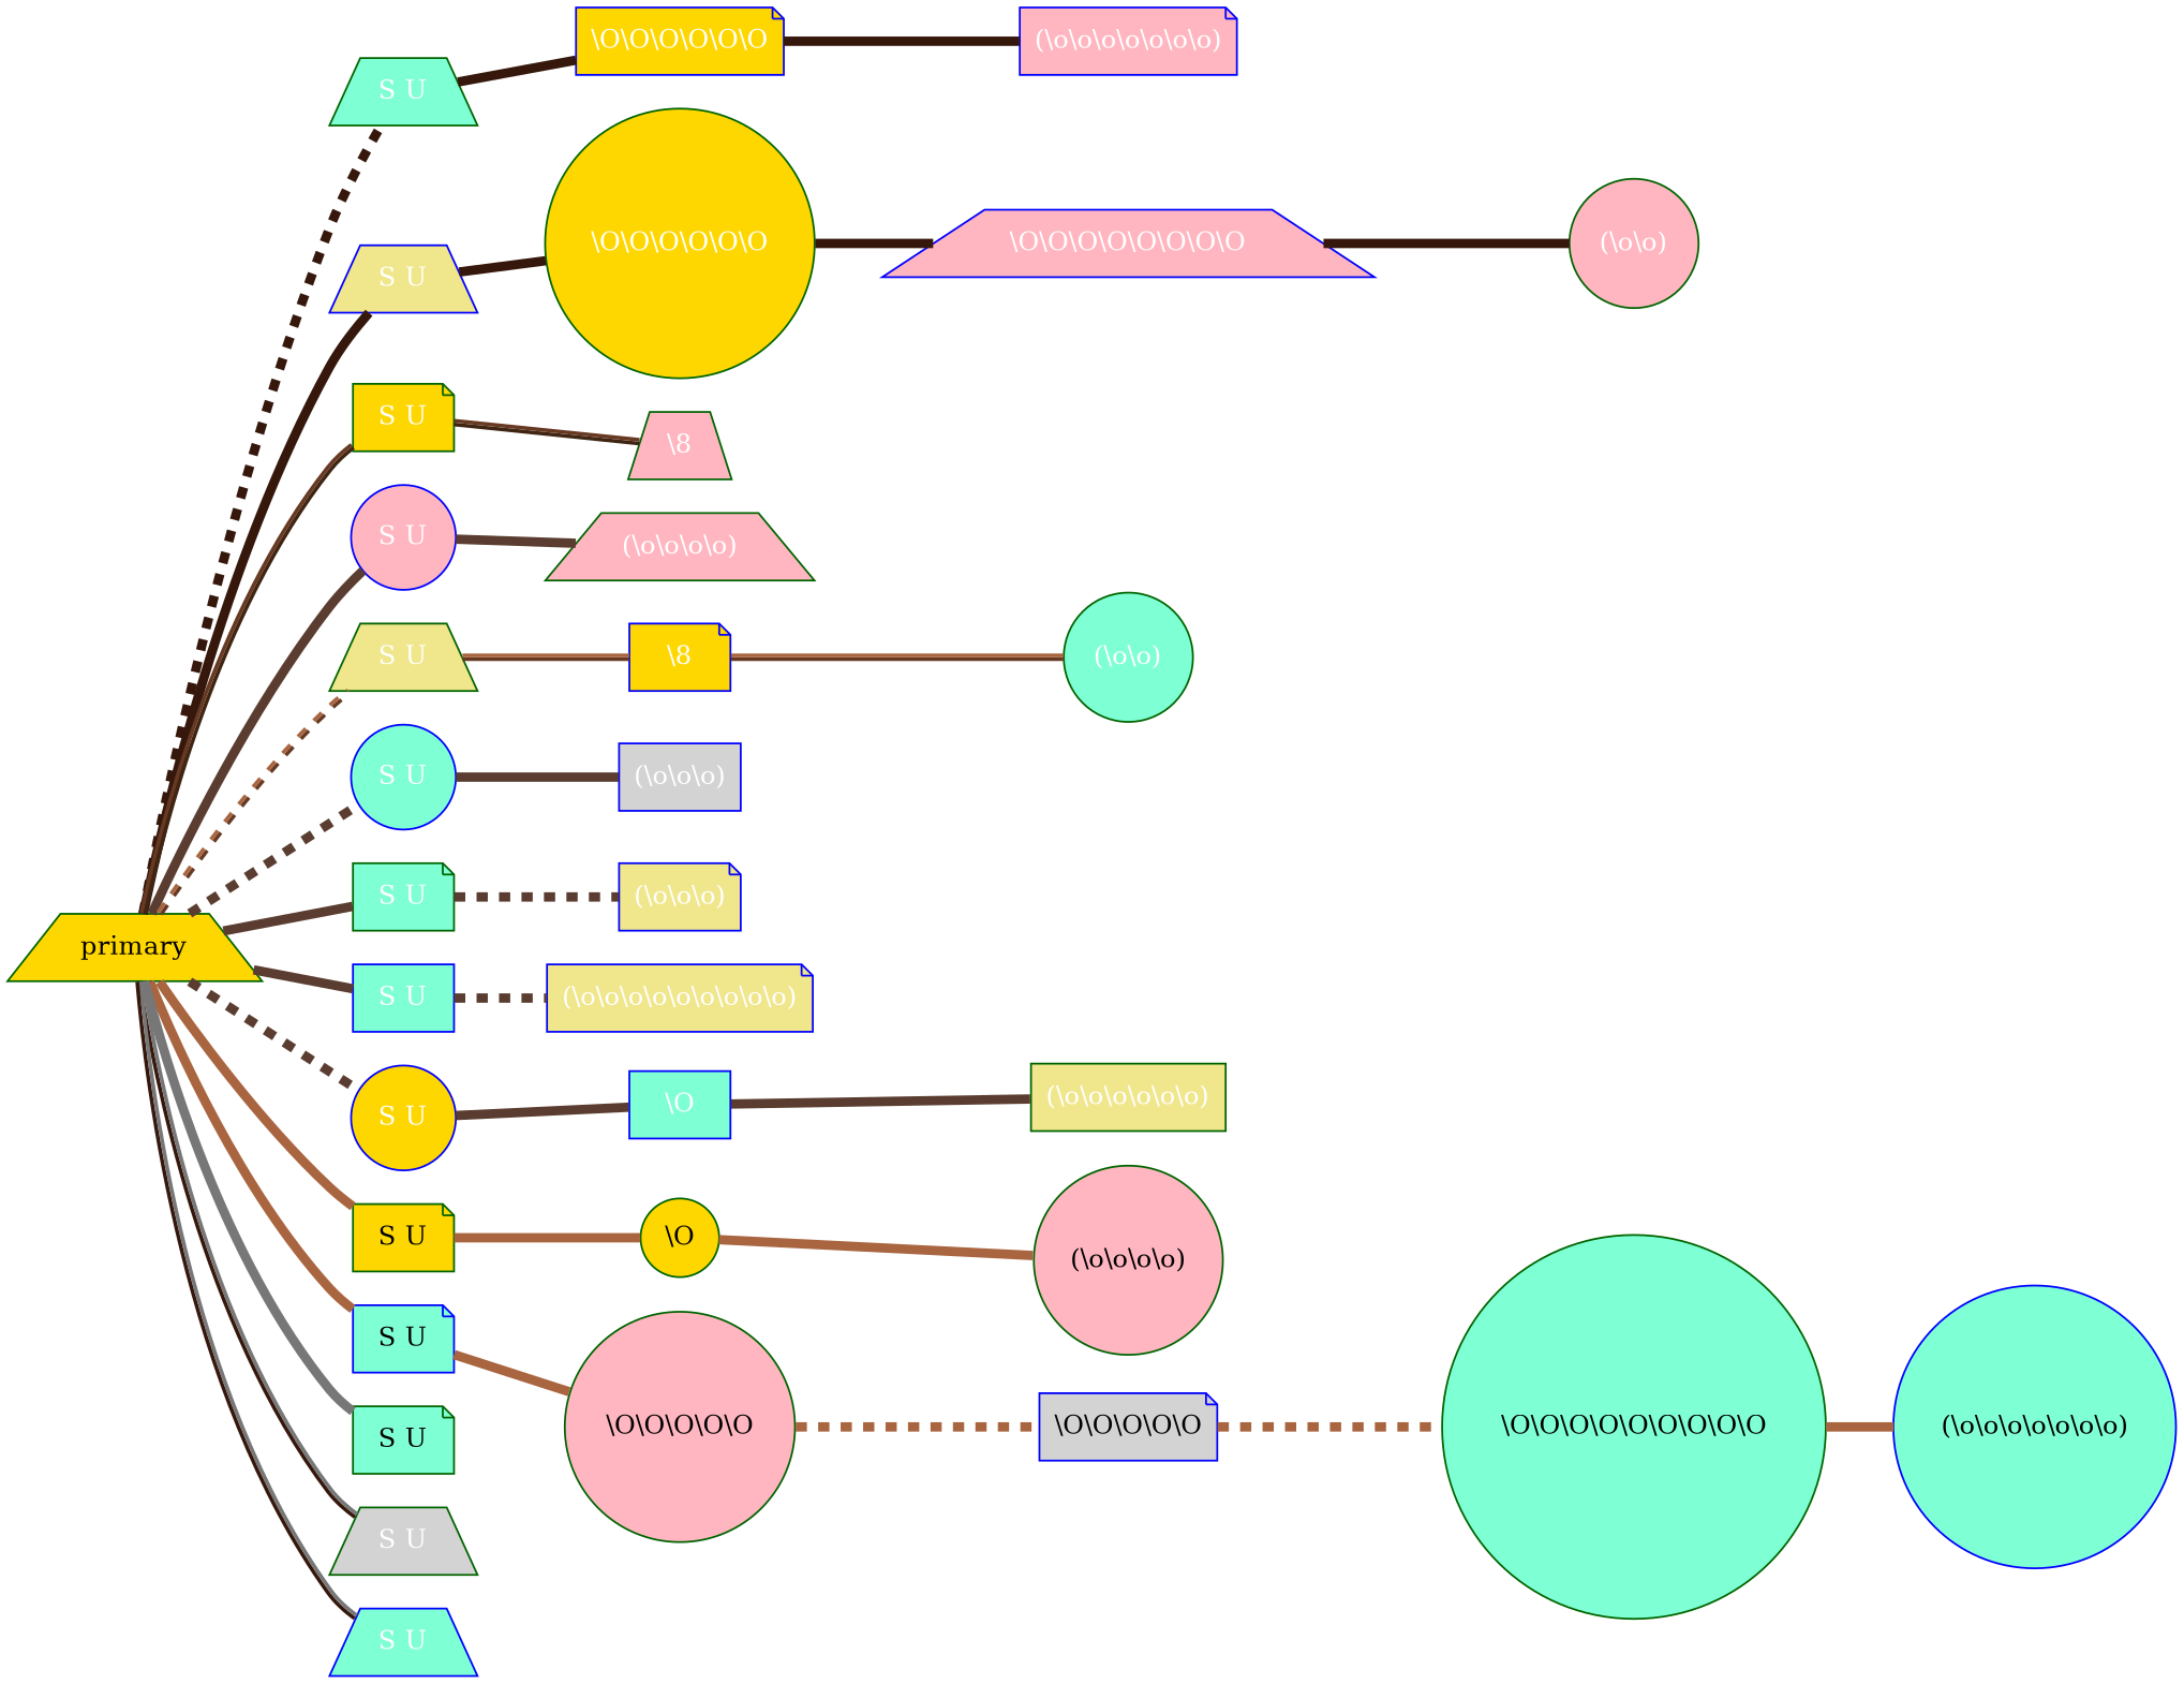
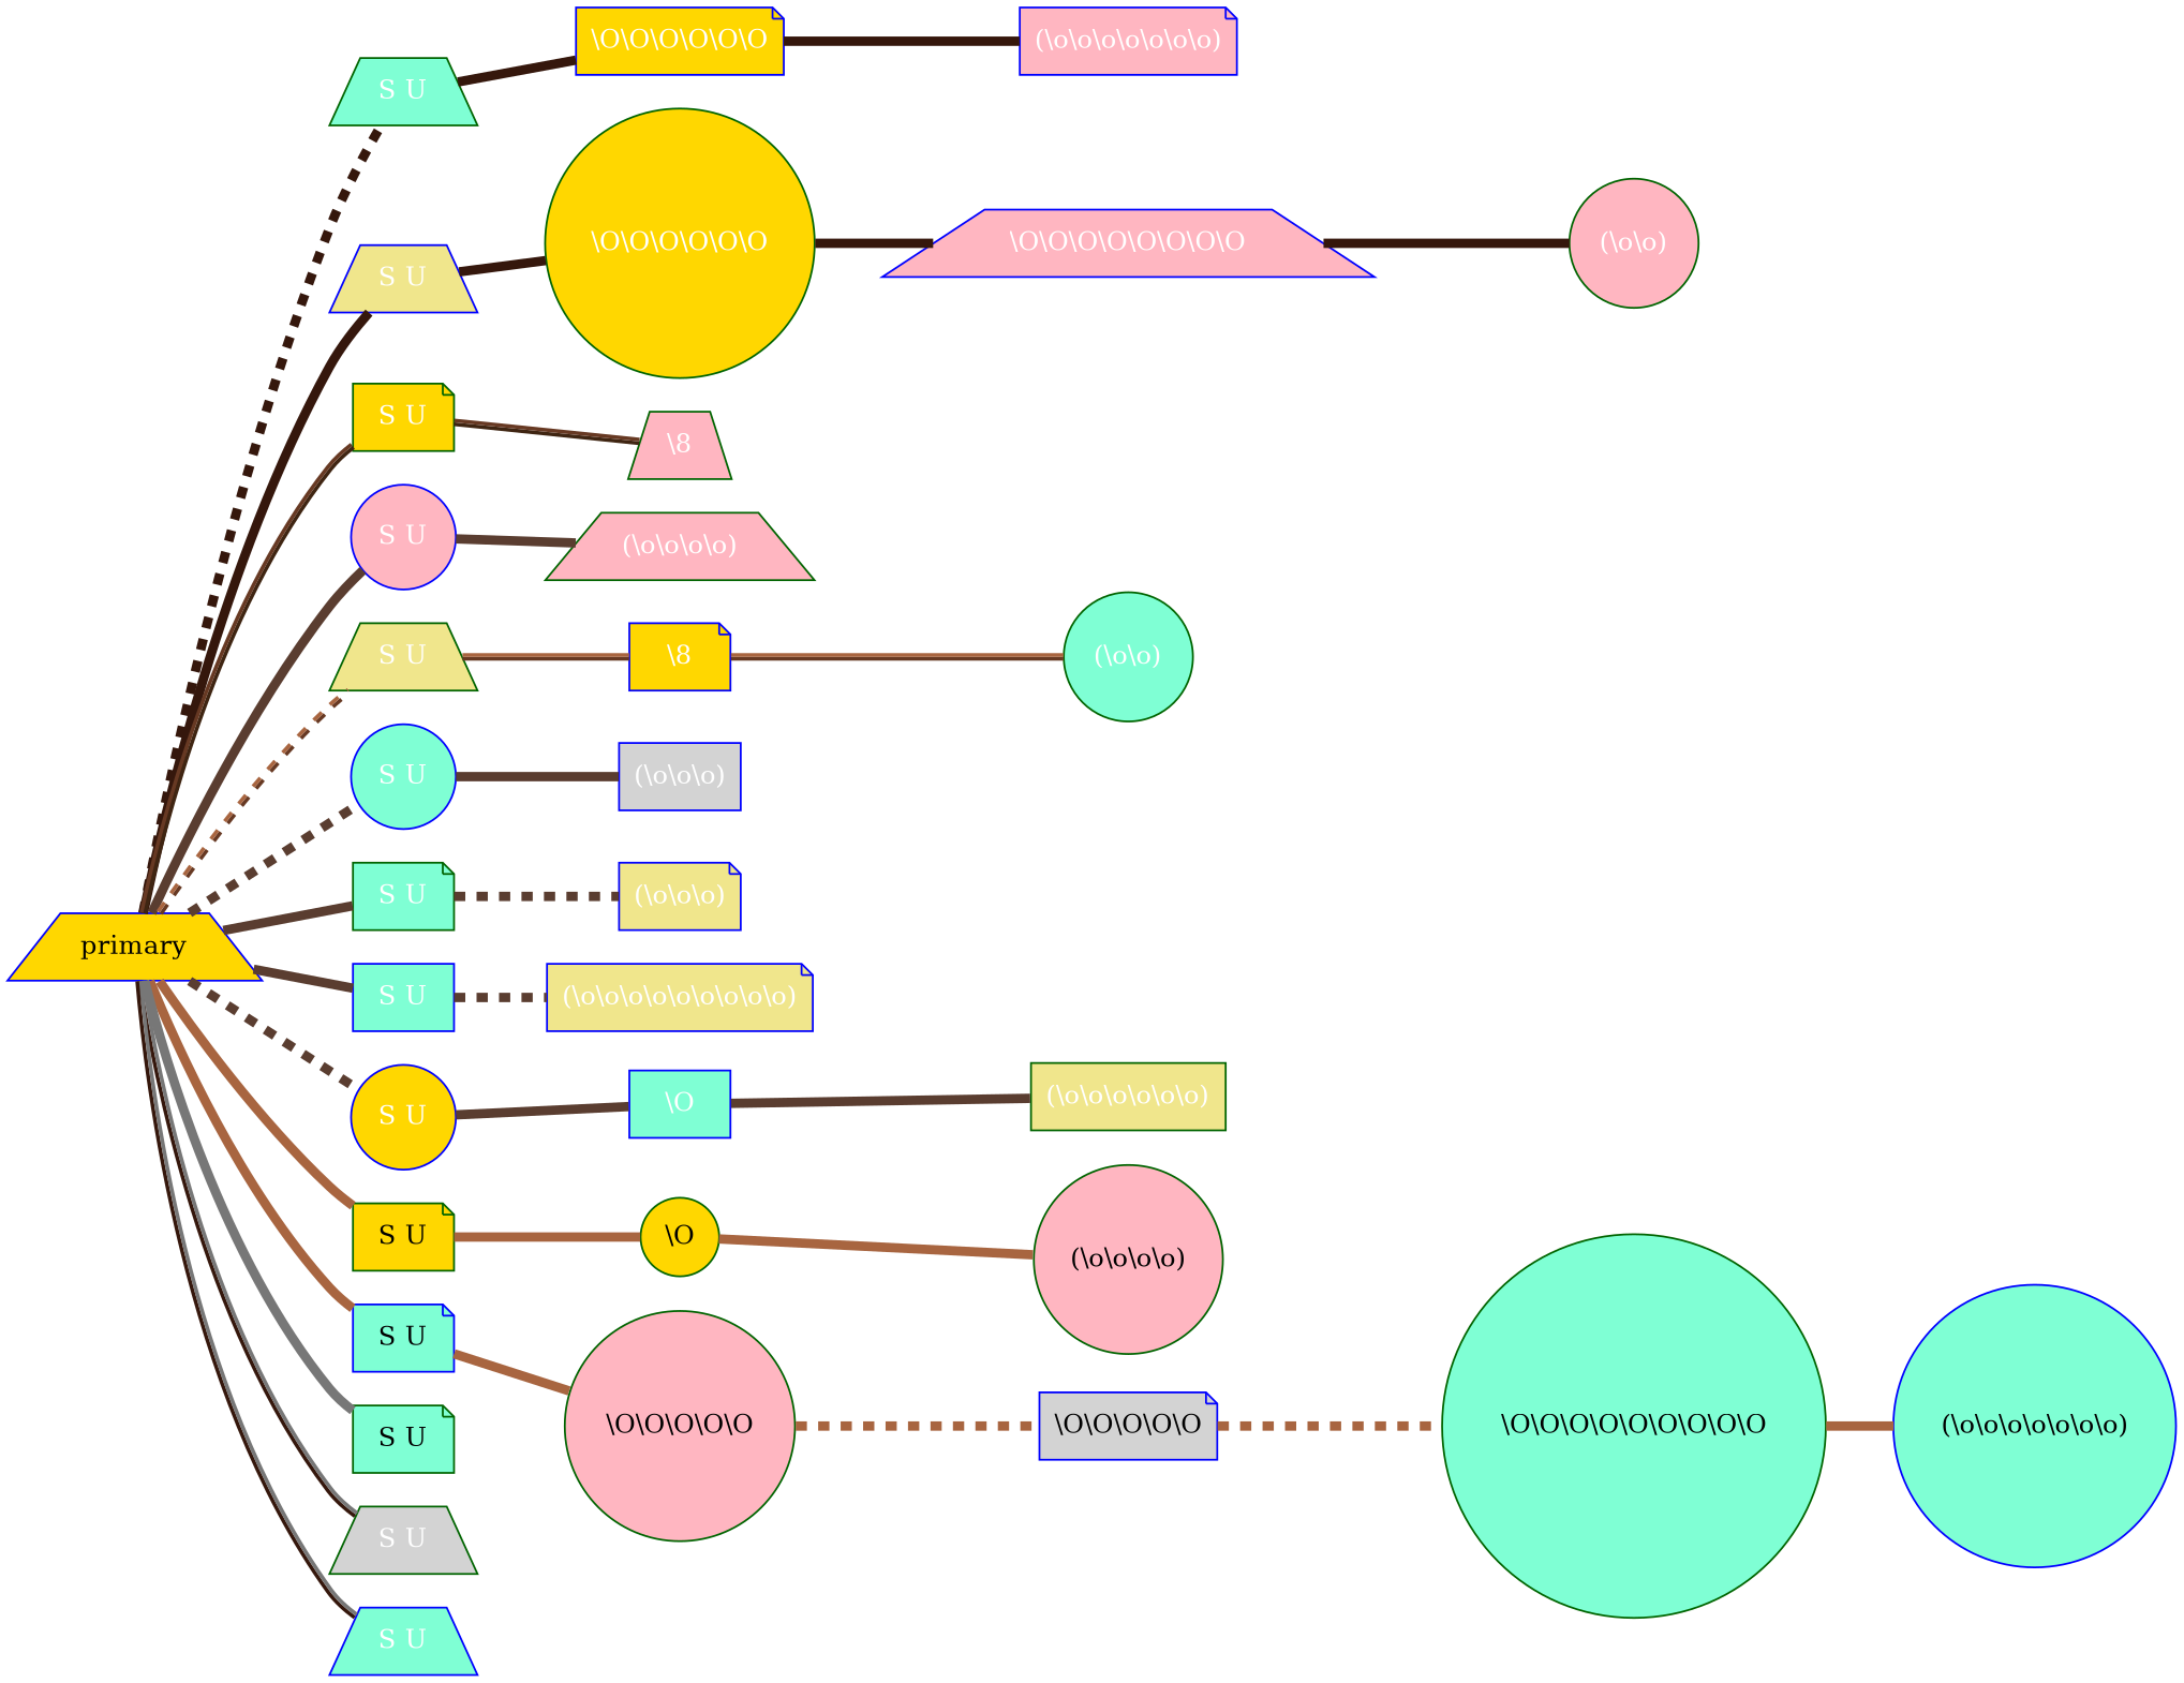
  graph {
    rankdir=LR
    node [fillcolor=aquamarine fontcolor="#ffffff" qtype=knot_node style=filled color=darkgreen shape=note knot_spin=Z]
    edge [color="#5A3D30" penwidth=5 qtype=knot_link style=bold]
    n1 [label="S U" pendant_attach=U pendant_colors="#35170C" pendant_length=31.5 pendant_ply=S qtype=pendant_node shape=trapezium knot_spin=""]
    n2 [fillcolor=gold knot_position=16.0 knot_type=S knot_value=6 label="\\O\\O\\O\\O\\O\\O" color=blue]
-   primary [fillcolor=gold shape=trapezium fontcolor="" qtype="" knot_spin=""]
+   primary [fillcolor=gold color=blue shape=trapezium fontcolor="" qtype="" knot_spin=""]
    n4 [fillcolor=khaki label="S U" pendant_attach=U pendant_colors="#35170C" pendant_length=29.0 pendant_ply=S qtype=pendant_node color=blue shape=trapezium knot_spin=""]
    n5 [fillcolor=gold label="S U" pendant_attach=U pendant_colors="#3F2512:#673923" pendant_length=57.0 pendant_ply=S qtype=pendant_node knot_spin=""]
    n6 [fillcolor=lightpink label="S U" pendant_attach=U pendant_colors="#5A3D30" pendant_length=46.0 pendant_ply=S qtype=pendant_node color=blue shape=circle knot_spin=""]
    n7 [fillcolor=khaki label="S U" pendant_attach=U pendant_colors="#673923:#A86540" pendant_length=46.0 pendant_ply=S qtype=pendant_node shape=trapezium knot_spin=""]
    n8 [label="S U" pendant_attach=U pendant_colors="#5A3D30" pendant_length=43.0 pendant_ply=S qtype=pendant_node color=blue shape=circle knot_spin=""]
    n9 [label="S U" pendant_attach=U pendant_colors="#5A3D30" pendant_length=39.5 pendant_ply=S qtype=pendant_node knot_spin=""]
    n10 [label="S U" pendant_attach=U pendant_colors="#5A3D30" pendant_length=50.0 pendant_ply=S qtype=pendant_node color=blue shape=box knot_spin=""]
    n11 [fillcolor=gold label="S U" pendant_attach=U pendant_colors="#5A3D30" pendant_length=46.0 pendant_ply=S qtype=pendant_node color=blue shape=circle knot_spin=""]
    n12 [fillcolor=gold fontcolor="#000000" label="S U" pendant_attach=U pendant_colors="#A86540" pendant_length=57.0 pendant_ply=S qtype=pendant_node knot_spin=""]
    n13 [fontcolor="#000000" label="S U" pendant_attach=U pendant_colors="#A86540" pendant_length=24.0 pendant_ply=S qtype=pendant_node color=blue knot_spin=""]
    n14 [fontcolor="#000000" label="S U" pendant_attach=U pendant_colors="#777777" pendant_length=0.5 pendant_ply=S qtype=pendant_node knot_spin=""]
    n15 [fillcolor=lightgrey label="S U" pendant_attach=U pendant_colors="#35170C:#777777" pendant_length=12.5 pendant_ply=S qtype=pendant_node shape=trapezium knot_spin=""]
    n16 [label="S U" pendant_attach=U pendant_colors="#35170C:#777777" pendant_length=1.5 pendant_ply=S qtype=pendant_node color=blue shape=trapezium knot_spin=""]
    n17 [fillcolor=lightpink knot_position=29.5 knot_type=L knot_value=7 label="(\\o\\o\\o\\o\\o\\o\\o)" color=blue]
    n18 [fillcolor=gold knot_position=8.0 knot_type=S knot_value=6 label="\\O\\O\\O\\O\\O\\O" shape=circle]
    n19 [fillcolor=lightpink knot_position=16.0 knot_type=S knot_value=8 label="\\O\\O\\O\\O\\O\\O\\O\\O" color=blue shape=trapezium]
    n20 [fillcolor=lightpink knot_position=25.0 knot_type=L knot_value=2 label="(\\o\\o)" shape=circle]
    n21 [fillcolor=lightpink knot_position=33.0 knot_type=E knot_value=1 label="\\8" shape=trapezium]
    n22 [fillcolor=lightpink knot_position=25.0 knot_type=L knot_value=4 label="(\\o\\o\\o\\o)" shape=trapezium]
    n23 [fillcolor=gold knot_position=16.0 knot_type=E knot_value=1 label="\\8" color=blue]
    n24 [knot_position=31.5 knot_type=L knot_value=2 label="(\\o\\o)" shape=circle]
    n25 [fillcolor=lightgrey knot_position=24.0 knot_type=L knot_value=3 label="(\\o\\o\\o)" color=blue shape=box]
    n26 [fillcolor=khaki knot_position=24.0 knot_type=L knot_value=3 label="(\\o\\o\\o)" color=blue]
    n27 [fillcolor=khaki knot_position=26.0 knot_type=L knot_value=9 label="(\\o\\o\\o\\o\\o\\o\\o\\o\\o)" color=blue]
    n28 [knot_position=19.0 knot_type=S knot_value=1 label="\\O" color=blue shape=box]
    n29 [fillcolor=khaki knot_position=26.5 knot_type=L knot_value=6 label="(\\o\\o\\o\\o\\o\\o)" shape=box]
    n30 [fillcolor=gold fontcolor="#000000" knot_position=10.5 knot_type=S knot_value=1 label="\\O" shape=circle]
    n31 [fillcolor=lightpink fontcolor="#000000" knot_position=30.5 knot_type=L knot_value=4 label="(\\o\\o\\o\\o)" shape=circle]
    n32 [fillcolor=lightpink fontcolor="#000000" knot_position=1.0 knot_type=S knot_value=5 label="\\O\\O\\O\\O\\O" shape=circle]
    n33 [fillcolor=lightgrey fontcolor="#000000" knot_position=5.5 knot_type=S knot_value=5 label="\\O\\O\\O\\O\\O" color=blue]
    n34 [fontcolor="#000000" knot_position=11.0 knot_type=S knot_value=9 label="\\O\\O\\O\\O\\O\\O\\O\\O\\O" shape=circle]
    n35 [fontcolor="#000000" knot_position=20.0 knot_type=L knot_value=7 label="(\\o\\o\\o\\o\\o\\o\\o)" color=blue shape=circle]
    n1 -- n2 [color="#35170C" style=solid]
    n2 -- n17 [color="#35170C"]
    primary -- n1 [color="#35170C" qtype=pendant_link style=dashed]
    primary -- n4 [color="#35170C" qtype=pendant_link]
    primary -- n5 [color="#3F2512:#673923" penwidth=2 qtype=pendant_link style=solid]
    primary -- n6 [qtype=pendant_link]
    primary -- n7 [color="#673923:#A86540" penwidth=2 qtype=pendant_link style=dashed]
    primary -- n8 [qtype=pendant_link style=dashed]
    primary -- n9 [qtype=pendant_link style=solid]
    primary -- n10 [qtype=pendant_link]
    primary -- n11 [qtype=pendant_link style=dashed]
    primary -- n12 [color="#A86540" qtype=pendant_link style=solid]
    primary -- n13 [color="#A86540" qtype=pendant_link]
    primary -- n14 [color="#777777" qtype=pendant_link]
    primary -- n15 [color="#35170C:#777777" penwidth=2 qtype=pendant_link]
    primary -- n16 [color="#35170C:#777777" penwidth=2 qtype=pendant_link style=solid]
    n4 -- n18 [color="#35170C" style=solid]
    n5 -- n21 [color="#3F2512:#673923" penwidth=2]
    n6 -- n22 [style=solid]
    n7 -- n23 [color="#673923:#A86540" penwidth=2]
    n8 -- n25
    n9 -- n26 [style=dashed]
    n10 -- n27 [style=dashed]
    n11 -- n28 [style=solid]
    n12 -- n30 [color="#A86540"]
    n13 -- n32 [color="#A86540"]
    n18 -- n19 [color="#35170C"]
    n19 -- n20 [color="#35170C" style=solid]
    n23 -- n24 [color="#673923:#A86540" penwidth=2 style=solid]
    n28 -- n29
    n30 -- n31 [color="#A86540" style=solid]
    n32 -- n33 [color="#A86540" style=dashed]
    n33 -- n34 [color="#A86540" style=dashed]
    n34 -- n35 [color="#A86540"]
  }
